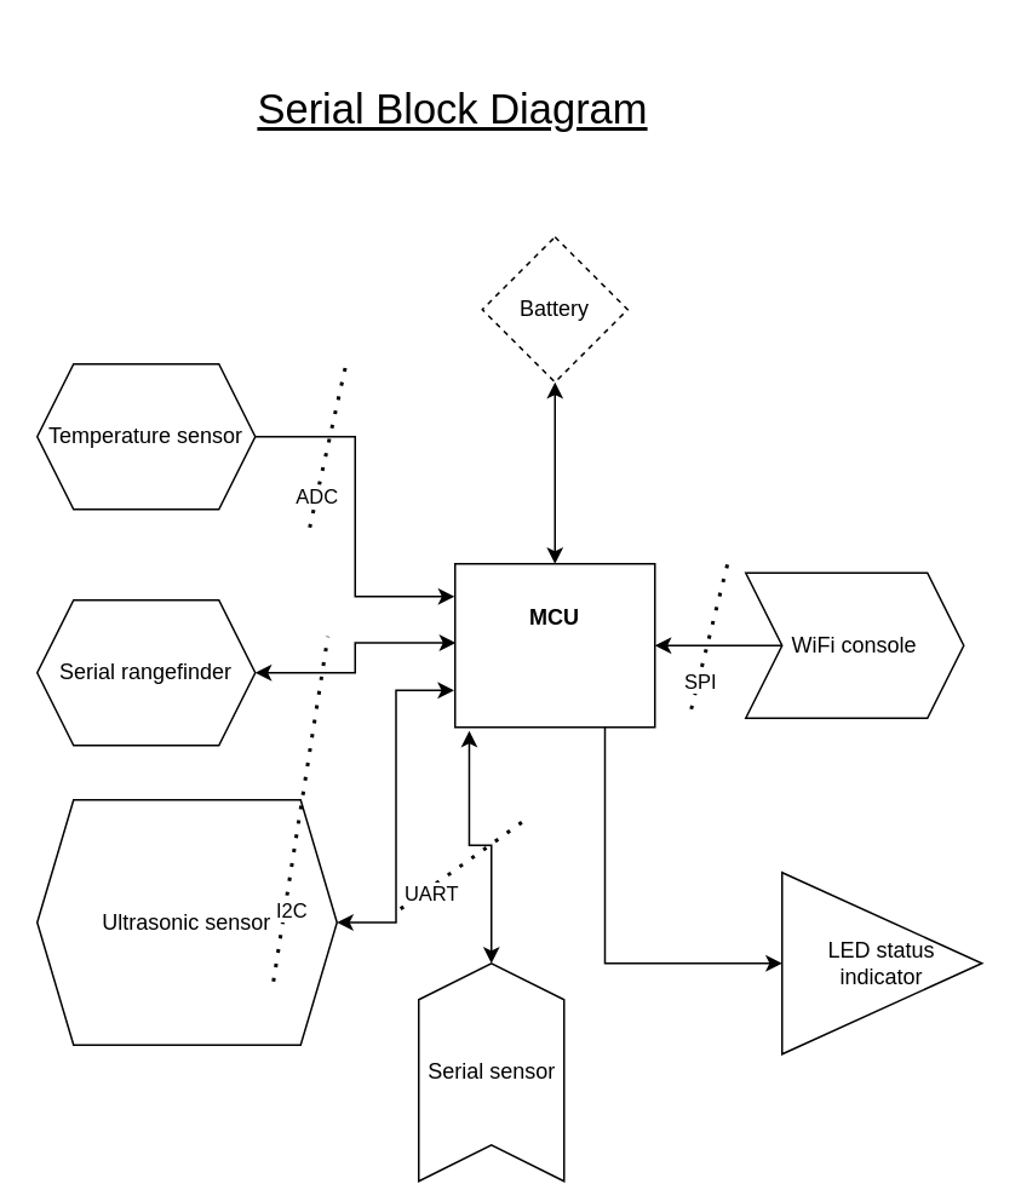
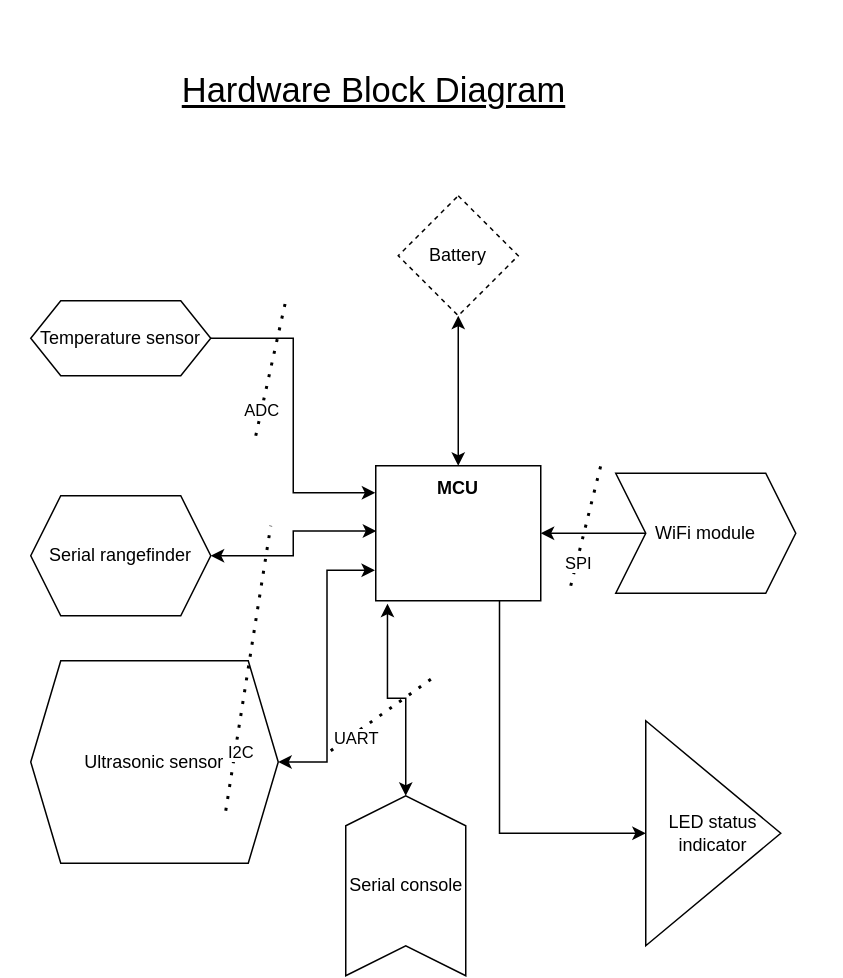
  <mxCell id="0" />
  <mxCell id="1" parent="0" />
  <mxCell id="2" style="edgeStyle=orthogonalEdgeStyle;rounded=0;orthogonalLoop=1;jettySize=auto;html=1;exitX=1;exitY=0.5;exitDx=0;exitDy=0;entryX=0;entryY=0.5;entryDx=0;entryDy=0;startArrow=classic;startFill=1;" edge="1" parent="1" source="4"><mxGeometry relative="1" as="geometry"><mxPoint x="490" y="355" as="targetPoint" /></mxGeometry></mxCell>
  <mxCell id="3" style="edgeStyle=orthogonalEdgeStyle;rounded=0;orthogonalLoop=1;jettySize=auto;html=1;exitX=0.75;exitY=1;exitDx=0;exitDy=0;entryX=0;entryY=0.5;entryDx=0;entryDy=0;startArrow=none;startFill=0;" edge="1" parent="1" source="4" target="26"><mxGeometry relative="1" as="geometry" /></mxCell>
  <mxCell id="4" value="" style="rounded=0;whiteSpace=wrap;html=1;" vertex="1" parent="1"><mxGeometry x="250" y="310" width="110" height="90" as="geometry" /></mxCell>
- <mxCell id="5" value="&lt;b&gt;MCU&lt;/b&gt;" style="text;html=1;strokeColor=none;fillColor=none;align=center;verticalAlign=middle;whiteSpace=wrap;rounded=0;" vertex="1" parent="1"><mxGeometry x="275" y="325" width="60" height="30" as="geometry" /></mxCell>
+ <mxCell id="5" value="&lt;b&gt;MCU&lt;/b&gt;" style="text;html=1;strokeColor=none;fillColor=none;align=center;verticalAlign=middle;whiteSpace=wrap;rounded=0;" vertex="1" parent="1"><mxGeometry x="275" y="310" width="60" height="30" as="geometry" /></mxCell>
  <mxCell id="6" style="edgeStyle=orthogonalEdgeStyle;rounded=0;orthogonalLoop=1;jettySize=auto;html=1;entryX=-0.003;entryY=0.2;entryDx=0;entryDy=0;entryPerimeter=0;" edge="1" parent="1" source="7" target="4"><mxGeometry relative="1" as="geometry" /></mxCell>
- <mxCell id="7" value="Temperature sensor" style="shape=hexagon;perimeter=hexagonPerimeter2;whiteSpace=wrap;html=1;fixedSize=1;" vertex="1" parent="1"><mxGeometry x="20" y="200" width="120" height="80" as="geometry" /></mxCell>
+ <mxCell id="7" value="Temperature sensor" style="shape=hexagon;perimeter=hexagonPerimeter2;whiteSpace=wrap;html=1;fixedSize=1;" vertex="1" parent="1"><mxGeometry x="20" y="200" width="120" height="50" as="geometry" /></mxCell>
  <mxCell id="8" style="edgeStyle=orthogonalEdgeStyle;rounded=0;orthogonalLoop=1;jettySize=auto;html=1;exitX=1;exitY=0.5;exitDx=0;exitDy=0;entryX=0.003;entryY=0.483;entryDx=0;entryDy=0;entryPerimeter=0;startArrow=classic;startFill=1;" edge="1" parent="1" source="9" target="4"><mxGeometry relative="1" as="geometry" /></mxCell>
  <mxCell id="9" value="Serial rangefinder" style="shape=hexagon;perimeter=hexagonPerimeter2;whiteSpace=wrap;html=1;fixedSize=1;" vertex="1" parent="1"><mxGeometry x="20" y="330" width="120" height="80" as="geometry" /></mxCell>
  <mxCell id="10" style="edgeStyle=orthogonalEdgeStyle;rounded=0;orthogonalLoop=1;jettySize=auto;html=1;exitX=1;exitY=0.5;exitDx=0;exitDy=0;entryX=-0.005;entryY=0.774;entryDx=0;entryDy=0;entryPerimeter=0;startArrow=classic;startFill=1;" edge="1" parent="1" source="11" target="4"><mxGeometry relative="1" as="geometry" /></mxCell>
  <mxCell id="11" value="Ultrasonic sensor" style="shape=hexagon;perimeter=hexagonPerimeter2;whiteSpace=wrap;html=1;fixedSize=1;" vertex="1" parent="1"><mxGeometry x="20" y="440" width="165" height="135" as="geometry" /></mxCell>
  <mxCell id="12" value="" style="endArrow=none;dashed=1;html=1;dashPattern=1 3;strokeWidth=2;rounded=0;" edge="1" parent="1"><mxGeometry width="50" height="50" relative="1" as="geometry"><mxPoint x="150" y="540" as="sourcePoint" /><mxPoint x="180" y="350" as="targetPoint" /></mxGeometry></mxCell>
  <mxCell id="13" value="I2C" style="edgeLabel;html=1;align=center;verticalAlign=middle;resizable=0;points=[];" vertex="1" connectable="0" parent="12"><mxGeometry x="-0.586" y="-3" relative="1" as="geometry"><mxPoint as="offset" /></mxGeometry></mxCell>
  <mxCell id="14" value="" style="endArrow=none;dashed=1;html=1;dashPattern=1 3;strokeWidth=2;rounded=0;" edge="1" parent="1"><mxGeometry width="50" height="50" relative="1" as="geometry"><mxPoint x="170" y="290" as="sourcePoint" /><mxPoint x="190" y="200" as="targetPoint" /></mxGeometry></mxCell>
  <mxCell id="15" value="ADC" style="edgeLabel;html=1;align=center;verticalAlign=middle;resizable=0;points=[];" vertex="1" connectable="0" parent="14"><mxGeometry x="-0.6" relative="1" as="geometry"><mxPoint as="offset" /></mxGeometry></mxCell>
  <mxCell id="16" value="" style="endArrow=none;dashed=1;html=1;dashPattern=1 3;strokeWidth=2;rounded=0;" edge="1" parent="1"><mxGeometry width="50" height="50" relative="1" as="geometry"><mxPoint x="380" y="390" as="sourcePoint" /><mxPoint x="400" y="310" as="targetPoint" /></mxGeometry></mxCell>
  <mxCell id="17" value="SPI" style="edgeLabel;html=1;align=center;verticalAlign=middle;resizable=0;points=[];" vertex="1" connectable="0" parent="16"><mxGeometry x="-0.614" y="-1" relative="1" as="geometry"><mxPoint as="offset" /></mxGeometry></mxCell>
  <mxCell id="18" style="edgeStyle=orthogonalEdgeStyle;rounded=0;orthogonalLoop=1;jettySize=auto;html=1;exitX=0.5;exitY=1;exitDx=0;exitDy=0;startArrow=classic;startFill=1;" edge="1" parent="1" source="19" target="4"><mxGeometry relative="1" as="geometry" /></mxCell>
  <mxCell id="19" value="Battery" style="rhombus;whiteSpace=wrap;html=1;dashed=1;" vertex="1" parent="1"><mxGeometry x="265" y="130" width="80" height="80" as="geometry" /></mxCell>
  <mxCell id="20" style="edgeStyle=orthogonalEdgeStyle;rounded=0;orthogonalLoop=1;jettySize=auto;html=1;exitX=1;exitY=0.5;exitDx=0;exitDy=0;entryX=0.071;entryY=1.022;entryDx=0;entryDy=0;startArrow=classic;startFill=1;entryPerimeter=0;" edge="1" parent="1" source="21" target="4"><mxGeometry relative="1" as="geometry" /></mxCell>
  <mxCell id="21" value="" style="shape=step;perimeter=stepPerimeter;whiteSpace=wrap;html=1;fixedSize=1;rotation=-90;" vertex="1" parent="1"><mxGeometry x="210" y="550" width="120" height="80" as="geometry" /></mxCell>
  <mxCell id="22" value="" style="endArrow=none;dashed=1;html=1;dashPattern=1 3;strokeWidth=2;rounded=0;" edge="1" parent="1"><mxGeometry width="50" height="50" relative="1" as="geometry"><mxPoint x="220" y="500" as="sourcePoint" /><mxPoint x="290" y="450" as="targetPoint" /></mxGeometry></mxCell>
  <mxCell id="23" value="UART" style="edgeLabel;html=1;align=center;verticalAlign=middle;resizable=0;points=[];" vertex="1" connectable="0" parent="22"><mxGeometry x="-0.586" y="-3" relative="1" as="geometry"><mxPoint as="offset" /></mxGeometry></mxCell>
- <mxCell id="24" value="WiFi console" style="shape=step;perimeter=stepPerimeter;whiteSpace=wrap;html=1;fixedSize=1;" vertex="1" parent="1"><mxGeometry x="410" y="315" width="120" height="80" as="geometry" /></mxCell>
- <mxCell id="25" value="Serial sensor&lt;br&gt;" style="text;html=1;align=center;verticalAlign=middle;resizable=0;points=[];autosize=1;strokeColor=none;fillColor=none;" vertex="1" parent="1"><mxGeometry x="225" y="580" width="90" height="20" as="geometry" /></mxCell>
- <mxCell id="26" value="LED status&lt;br&gt;indicator" style="triangle;whiteSpace=wrap;html=1;" vertex="1" parent="1"><mxGeometry x="430" y="480" width="110" height="100" as="geometry" /></mxCell>
- <mxCell id="27" value="&lt;font style=&quot;font-size: 23px&quot;&gt;&lt;u&gt;Serial Block Diagram&lt;/u&gt;&lt;/font&gt;" style="text;html=1;strokeColor=none;fillColor=none;align=center;verticalAlign=middle;whiteSpace=wrap;rounded=0;" vertex="1" parent="1"><mxGeometry x="60" y="20" width="377.5" height="80" as="geometry" /></mxCell>
+ <mxCell id="24" value="WiFi module" style="shape=step;perimeter=stepPerimeter;whiteSpace=wrap;html=1;fixedSize=1;" vertex="1" parent="1"><mxGeometry x="410" y="315" width="120" height="80" as="geometry" /></mxCell>
+ <mxCell id="25" value="Serial console&lt;br&gt;" style="text;html=1;align=center;verticalAlign=middle;resizable=0;points=[];autosize=1;strokeColor=none;fillColor=none;" vertex="1" parent="1"><mxGeometry x="225" y="580" width="90" height="20" as="geometry" /></mxCell>
+ <mxCell id="26" value="LED status&lt;br&gt;indicator" style="triangle;whiteSpace=wrap;html=1;" vertex="1" parent="1"><mxGeometry x="430" y="480" width="90" height="150" as="geometry" /></mxCell>
+ <mxCell id="27" value="&lt;font style=&quot;font-size: 23px&quot;&gt;&lt;u&gt;Hardware Block Diagram&lt;/u&gt;&lt;/font&gt;" style="text;html=1;strokeColor=none;fillColor=none;align=center;verticalAlign=middle;whiteSpace=wrap;rounded=0;" vertex="1" parent="1"><mxGeometry x="60" y="20" width="377.5" height="80" as="geometry" /></mxCell>
